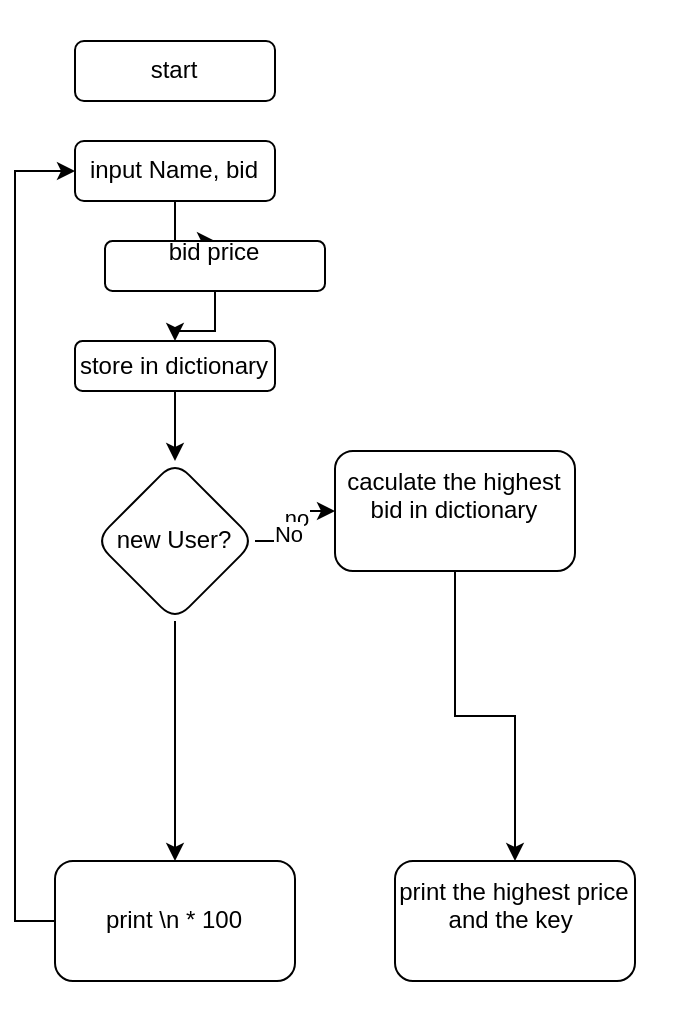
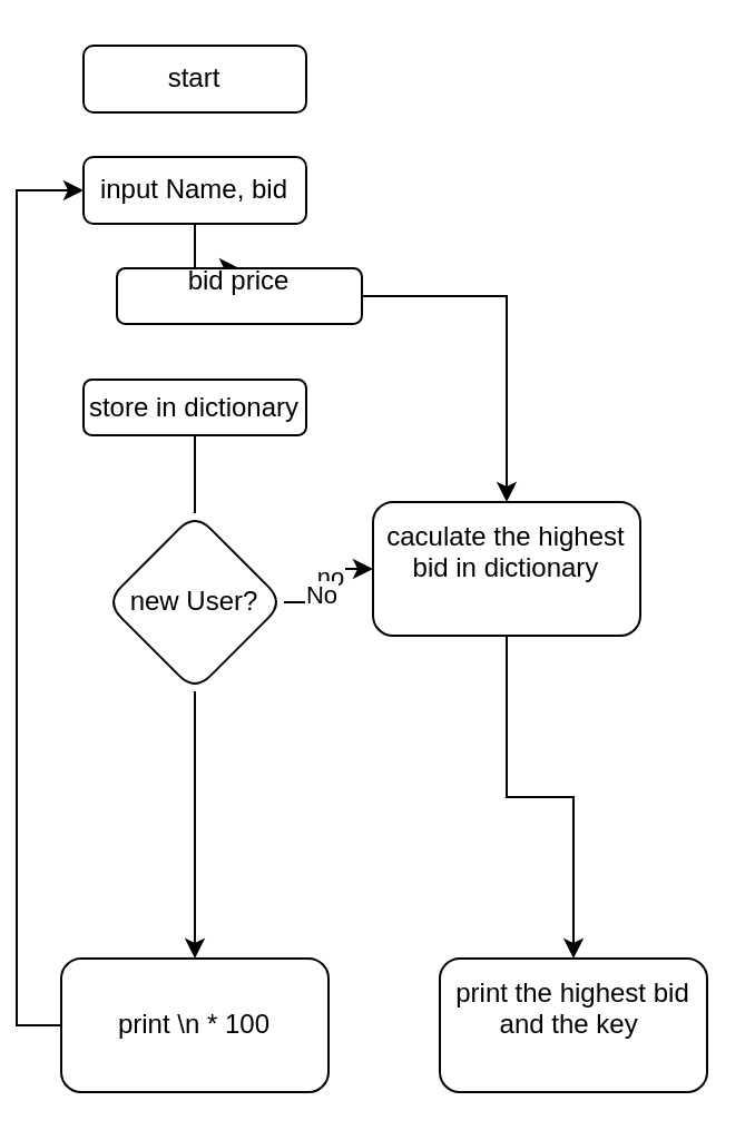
  <mxCell id="0" />
  <mxCell id="1" parent="0" />
  <mxCell id="2" value="start" style="rounded=1;whiteSpace=wrap;html=1;" vertex="1" parent="1"><mxGeometry x="30" y="20" width="100" height="30" as="geometry" /></mxCell>
  <mxCell id="3" value="" style="edgeStyle=orthogonalEdgeStyle;rounded=0;orthogonalLoop=1;jettySize=auto;html=1;" edge="1" parent="1" source="4" target="18"><mxGeometry relative="1" as="geometry" /></mxCell>
  <mxCell id="4" value="input Name, bid" style="rounded=1;whiteSpace=wrap;html=1;" vertex="1" parent="1"><mxGeometry x="30" y="70" width="100" height="30" as="geometry" /></mxCell>
  <mxCell id="5" value="" style="edgeStyle=orthogonalEdgeStyle;rounded=0;orthogonalLoop=1;jettySize=auto;html=1;" edge="1" parent="1" source="9" target="13"><mxGeometry relative="1" as="geometry" /></mxCell>
  <mxCell id="6" value="no&lt;div&gt;&lt;br&gt;&lt;/div&gt;" style="edgeLabel;html=1;align=center;verticalAlign=middle;resizable=0;points=[];" vertex="1" connectable="0" parent="5"><mxGeometry x="-0.1" relative="1" as="geometry"><mxPoint as="offset" /></mxGeometry></mxCell>
  <mxCell id="7" value="No" style="edgeLabel;html=1;align=center;verticalAlign=middle;resizable=0;points=[];" vertex="1" connectable="0" parent="5"><mxGeometry x="-0.128" y="4" relative="1" as="geometry"><mxPoint as="offset" /></mxGeometry></mxCell>
  <mxCell id="8" value="" style="edgeStyle=orthogonalEdgeStyle;rounded=0;orthogonalLoop=1;jettySize=auto;html=1;" edge="1" parent="1" source="9" target="16"><mxGeometry relative="1" as="geometry" /></mxCell>
  <mxCell id="9" value="new User?" style="rhombus;whiteSpace=wrap;html=1;rounded=1;" vertex="1" parent="1"><mxGeometry x="40" y="230" width="80" height="80" as="geometry" /></mxCell>
- <mxCell id="10" value="" style="edgeStyle=orthogonalEdgeStyle;rounded=0;orthogonalLoop=1;jettySize=auto;html=1;" edge="1" parent="1" source="11" target="9"><mxGeometry relative="1" as="geometry" /></mxCell>
+ <mxCell id="10" value="" style="edgeStyle=orthogonalEdgeStyle;rounded=0;orthogonalLoop=1;jettySize=auto;html=1;endArrow=none;" edge="1" parent="1" source="11" target="9"><mxGeometry relative="1" as="geometry" /></mxCell>
  <mxCell id="11" value="store in dictionary" style="rounded=1;whiteSpace=wrap;html=1;" vertex="1" parent="1"><mxGeometry x="30" y="170" width="100" height="25" as="geometry" /></mxCell>
  <mxCell id="12" value="" style="edgeStyle=orthogonalEdgeStyle;rounded=0;orthogonalLoop=1;jettySize=auto;html=1;" edge="1" parent="1" source="13" target="14"><mxGeometry relative="1" as="geometry" /></mxCell>
  <mxCell id="13" value="caculate the highest bid in dictionary&lt;div&gt;&lt;br&gt;&lt;/div&gt;" style="whiteSpace=wrap;html=1;rounded=1;" vertex="1" parent="1"><mxGeometry x="160" y="225" width="120" height="60" as="geometry" /></mxCell>
- <mxCell id="14" value="print the highest price and the key&amp;nbsp;&lt;div&gt;&lt;br&gt;&lt;/div&gt;" style="whiteSpace=wrap;html=1;rounded=1;" vertex="1" parent="1"><mxGeometry x="190" y="430" width="120" height="60" as="geometry" /></mxCell>
+ <mxCell id="14" value="print the highest bid and the key&amp;nbsp;&lt;div&gt;&lt;br&gt;&lt;/div&gt;" style="whiteSpace=wrap;html=1;rounded=1;" vertex="1" parent="1"><mxGeometry x="190" y="430" width="120" height="60" as="geometry" /></mxCell>
  <mxCell id="15" style="edgeStyle=orthogonalEdgeStyle;rounded=0;orthogonalLoop=1;jettySize=auto;html=1;exitX=0;exitY=0.5;exitDx=0;exitDy=0;entryX=0;entryY=0.5;entryDx=0;entryDy=0;" edge="1" parent="1" source="16" target="4"><mxGeometry relative="1" as="geometry" /></mxCell>
  <mxCell id="16" value="print \n * 100" style="whiteSpace=wrap;html=1;rounded=1;" vertex="1" parent="1"><mxGeometry x="20" y="430" width="120" height="60" as="geometry" /></mxCell>
- <mxCell id="17" value="" style="edgeStyle=orthogonalEdgeStyle;rounded=0;orthogonalLoop=1;jettySize=auto;html=1;" edge="1" parent="1" source="18" target="11"><mxGeometry relative="1" as="geometry" /></mxCell>
+ <mxCell id="17" value="" style="edgeStyle=orthogonalEdgeStyle;rounded=0;orthogonalLoop=1;jettySize=auto;html=1;" edge="1" parent="1" source="18" target="13"><mxGeometry relative="1" as="geometry" /></mxCell>
  <mxCell id="18" value="bid price&lt;div&gt;&lt;br&gt;&lt;/div&gt;" style="whiteSpace=wrap;html=1;rounded=1;" vertex="1" parent="1"><mxGeometry x="45" y="120" width="110" height="25" as="geometry" /></mxCell>
